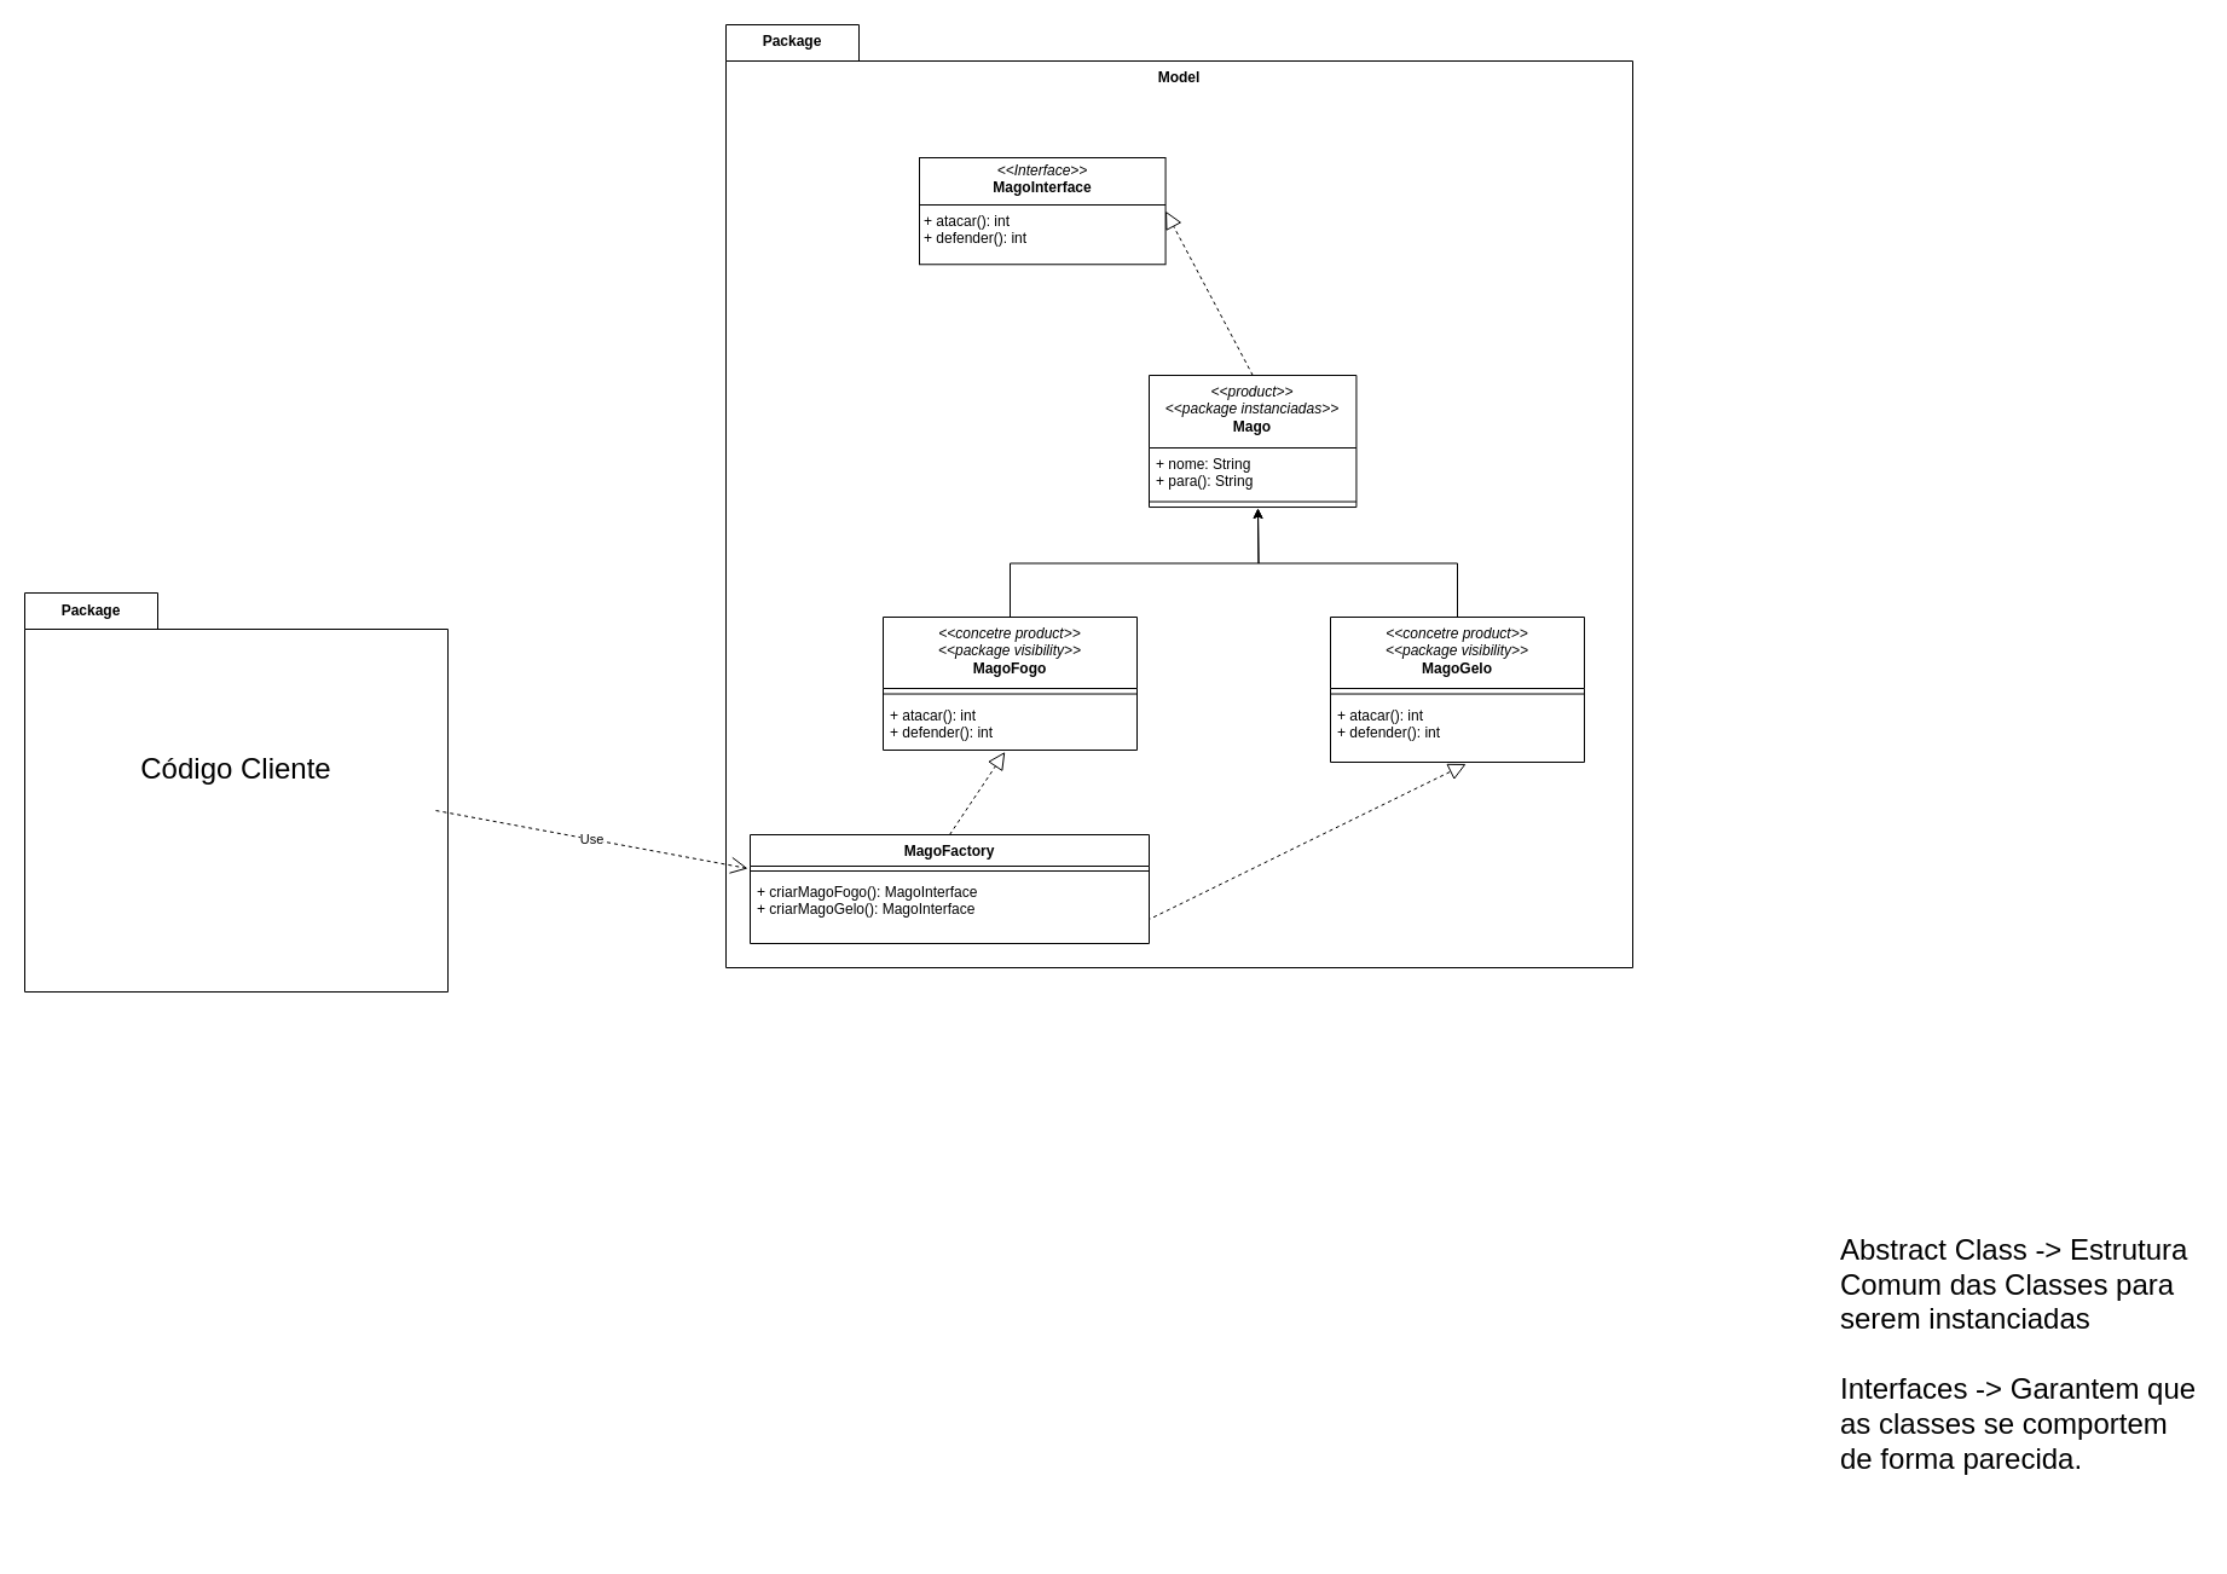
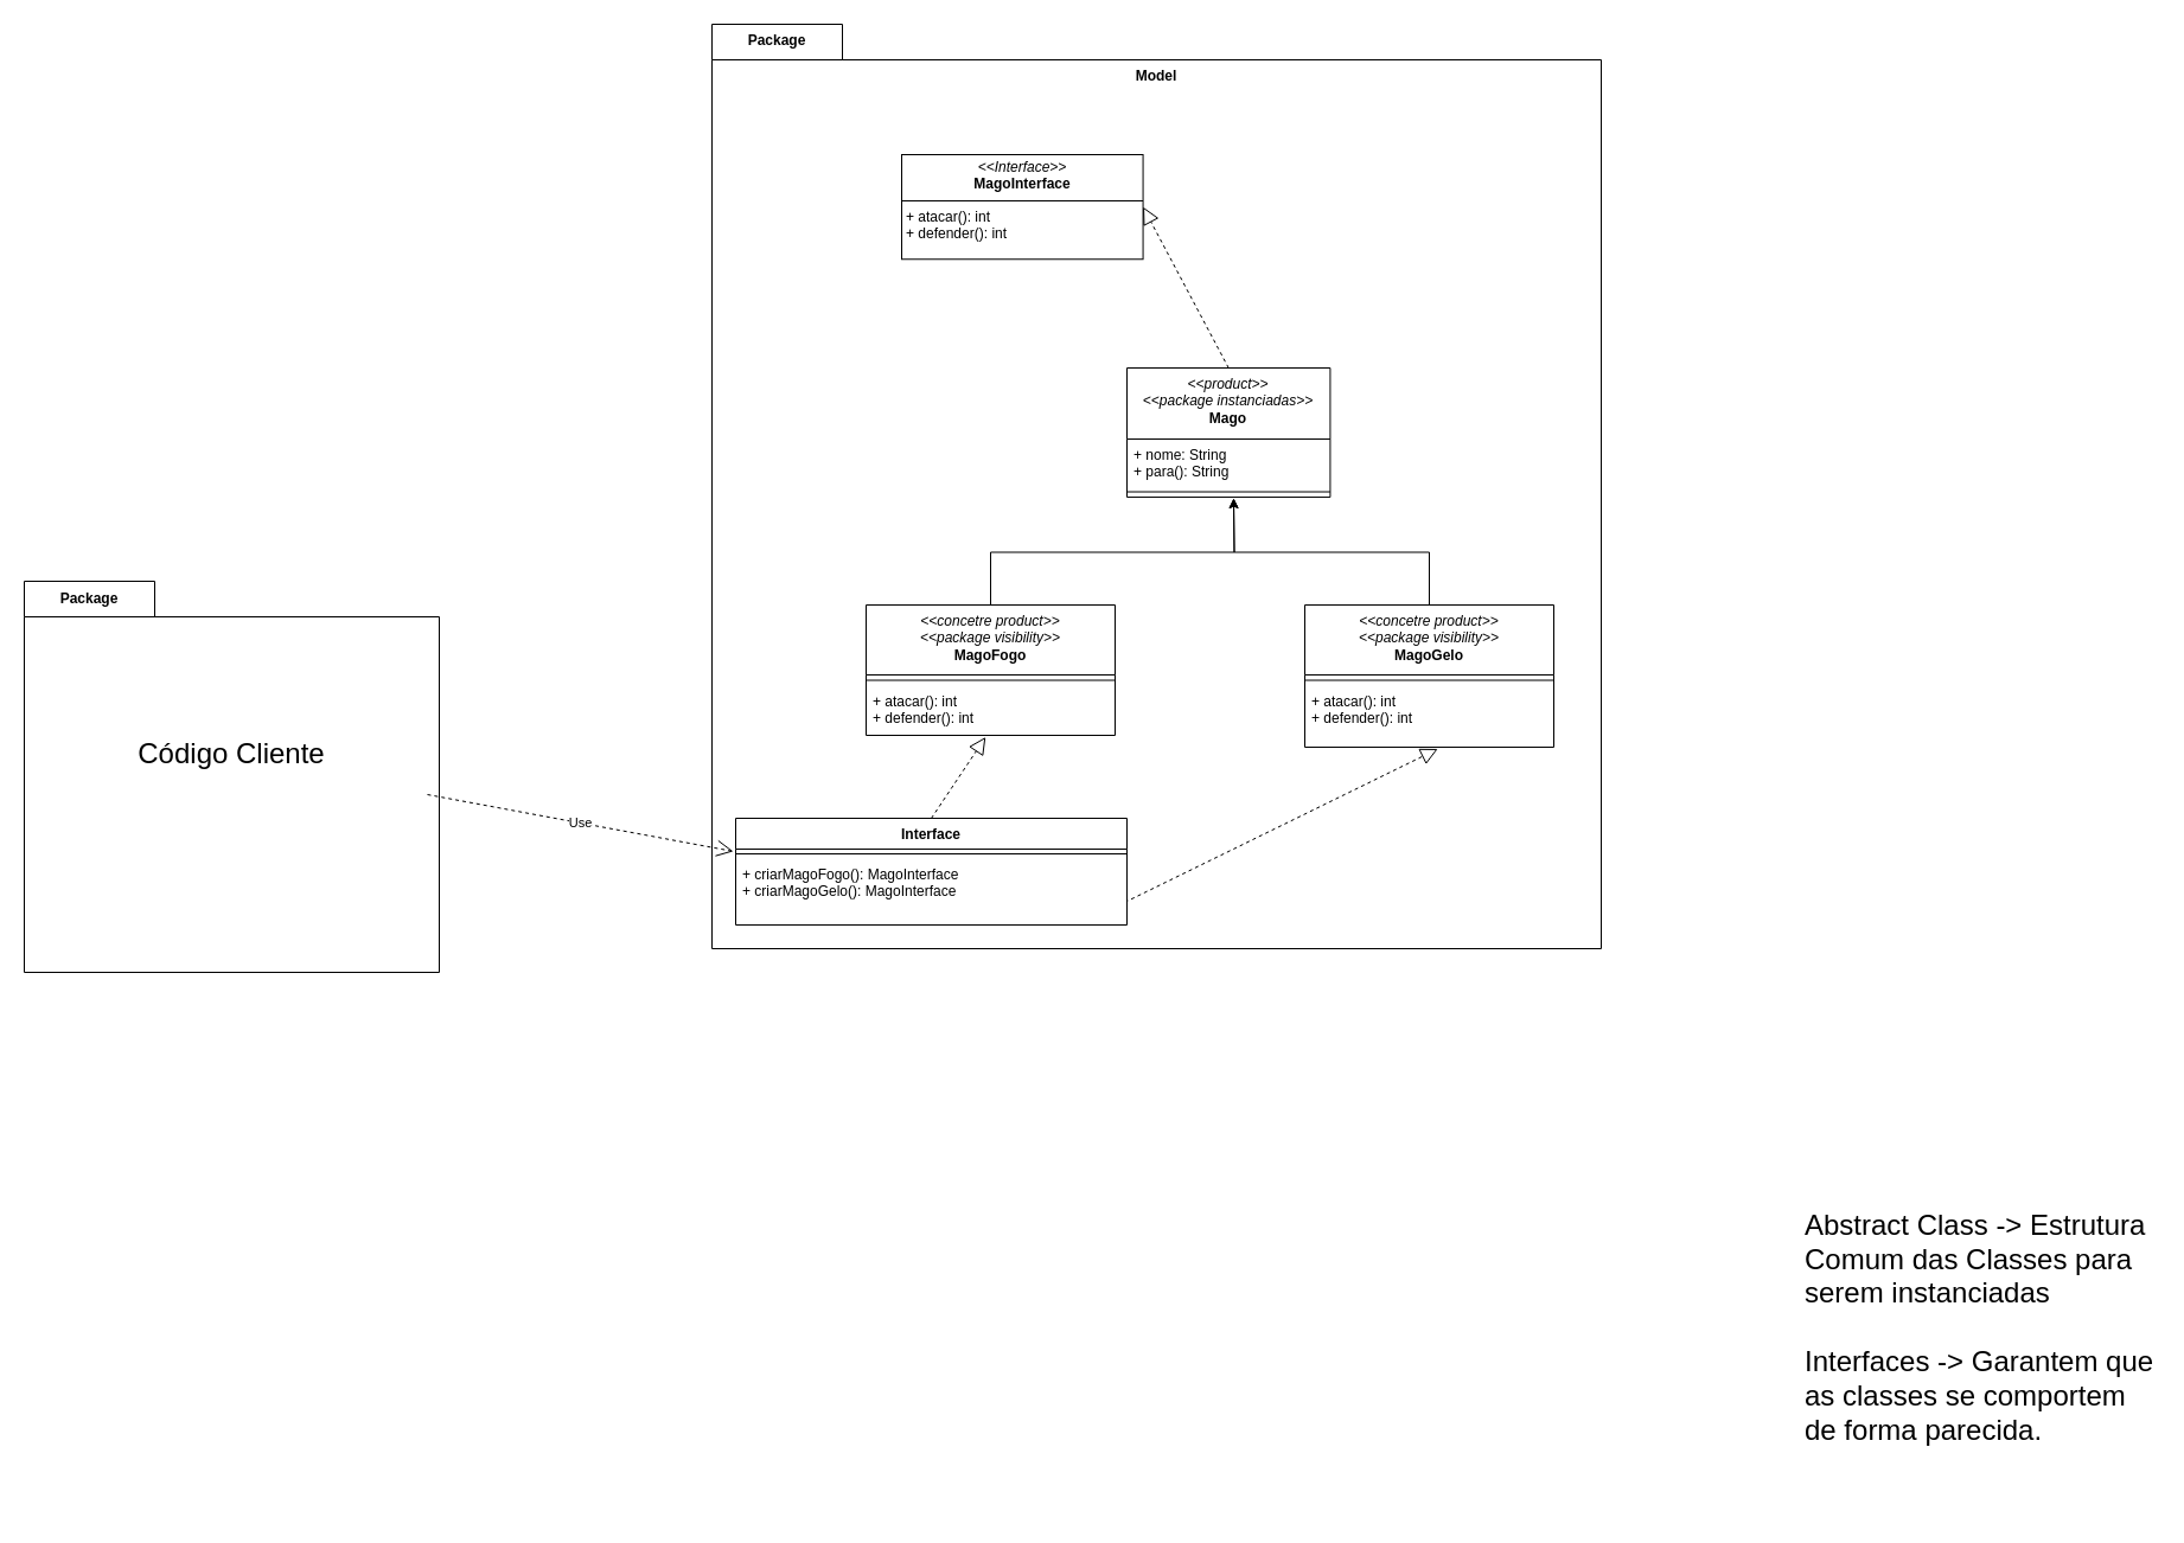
  <mxCell id="0" />
  <mxCell id="1" parent="0" />
  <mxCell id="2" value="Package" style="shape=folder;fontStyle=1;tabWidth=110;tabHeight=30;tabPosition=left;html=1;boundedLbl=1;labelInHeader=1;container=1;collapsible=0;whiteSpace=wrap;verticalAlign=top;" vertex="1" parent="1"><mxGeometry x="600" y="20" width="750" height="780" as="geometry" /></mxCell>
  <mxCell id="3" value="&lt;b&gt;Model&lt;/b&gt;" style="html=1;strokeColor=none;resizeWidth=1;resizeHeight=1;fillColor=none;part=1;connectable=0;allowArrows=0;deletable=0;whiteSpace=wrap;verticalAlign=top;" vertex="1" parent="2"><mxGeometry width="750" height="546" relative="1" as="geometry"><mxPoint y="30" as="offset" /></mxGeometry></mxCell>
  <mxCell id="4" value="&lt;p style=&quot;margin:0px;margin-top:4px;text-align:center;&quot;&gt;&lt;i&gt;&amp;lt;&amp;lt;Interface&amp;gt;&amp;gt;&lt;/i&gt;&lt;br&gt;&lt;b&gt;MagoInterface&lt;/b&gt;&lt;/p&gt;&lt;hr size=&quot;1&quot; style=&quot;border-style:solid;&quot;&gt;&lt;p style=&quot;margin:0px;margin-left:4px;&quot;&gt;+ atacar(): int&lt;br&gt;+ defender(): int&lt;/p&gt;" style="verticalAlign=top;align=left;overflow=fill;html=1;whiteSpace=wrap;" vertex="1" parent="2"><mxGeometry x="160" y="110" width="203.57" height="88.26" as="geometry" /></mxCell>
  <mxCell id="5" style="edgeStyle=orthogonalEdgeStyle;rounded=0;orthogonalLoop=1;jettySize=auto;html=1;exitX=0.5;exitY=0;exitDx=0;exitDy=0;" edge="1" parent="2" source="6"><mxGeometry relative="1" as="geometry"><mxPoint x="440" y="400" as="targetPoint" /></mxGeometry></mxCell>
  <mxCell id="6" value="&lt;div&gt;&lt;div&gt;&lt;i style=&quot;font-weight: 400;&quot;&gt;&amp;lt;&amp;lt;concetre product&amp;gt;&amp;gt;&lt;/i&gt;&lt;b&gt;&lt;br&gt;&lt;/b&gt;&lt;/div&gt;&lt;div&gt;&lt;i style=&quot;font-weight: 400;&quot;&gt;&amp;lt;&amp;lt;package visibility&amp;gt;&amp;gt;&lt;/i&gt;&lt;/div&gt;&lt;b&gt;&lt;/b&gt;&lt;/div&gt;MagoFogo" style="swimlane;fontStyle=1;align=center;verticalAlign=top;childLayout=stackLayout;horizontal=1;startSize=59;horizontalStack=0;resizeParent=1;resizeParentMax=0;resizeLast=0;collapsible=1;marginBottom=0;whiteSpace=wrap;html=1;" vertex="1" parent="2"><mxGeometry x="130" y="490.0" width="210" height="110.003" as="geometry" /></mxCell>
  <mxCell id="7" value="" style="line;strokeWidth=1;fillColor=none;align=left;verticalAlign=middle;spacingTop=-1;spacingLeft=3;spacingRight=3;rotatable=0;labelPosition=right;points=[];portConstraint=eastwest;strokeColor=inherit;" vertex="1" parent="6"><mxGeometry y="59" width="210" height="9.043" as="geometry" /></mxCell>
  <mxCell id="8" value="+ atacar(): int&lt;div&gt;+ defender(): int&lt;/div&gt;" style="text;strokeColor=none;fillColor=none;align=left;verticalAlign=top;spacingLeft=4;spacingRight=4;overflow=hidden;rotatable=0;points=[[0,0.5],[1,0.5]];portConstraint=eastwest;whiteSpace=wrap;html=1;" vertex="1" parent="6"><mxGeometry y="68.043" width="210" height="41.96" as="geometry" /></mxCell>
  <mxCell id="9" value="&lt;div&gt;&lt;i style=&quot;font-weight: 400;&quot;&gt;&amp;lt;&amp;lt;product&amp;gt;&amp;gt;&lt;/i&gt;&lt;b&gt;&lt;br&gt;&lt;/b&gt;&lt;/div&gt;&lt;div&gt;&lt;i style=&quot;font-weight: 400;&quot;&gt;&amp;lt;&amp;lt;package instanciadas&amp;gt;&amp;gt;&lt;/i&gt;&lt;i style=&quot;font-weight: 400;&quot;&gt;&lt;br&gt;&lt;/i&gt;&lt;/div&gt;&lt;b&gt;Mago&lt;/b&gt;" style="swimlane;fontStyle=1;align=center;verticalAlign=top;childLayout=stackLayout;horizontal=1;startSize=60;horizontalStack=0;resizeParent=1;resizeParentMax=0;resizeLast=0;collapsible=1;marginBottom=0;whiteSpace=wrap;html=1;" vertex="1" parent="2"><mxGeometry x="350" y="290" width="171.43" height="109.043" as="geometry" /></mxCell>
  <mxCell id="10" value="+ nome: String&lt;div&gt;+ para(): String&lt;/div&gt;" style="text;strokeColor=none;fillColor=none;align=left;verticalAlign=top;spacingLeft=4;spacingRight=4;overflow=hidden;rotatable=0;points=[[0,0.5],[1,0.5]];portConstraint=eastwest;whiteSpace=wrap;html=1;" vertex="1" parent="9"><mxGeometry y="60" width="171.43" height="40" as="geometry" /></mxCell>
  <mxCell id="11" value="" style="line;strokeWidth=1;fillColor=none;align=left;verticalAlign=middle;spacingTop=-1;spacingLeft=3;spacingRight=3;rotatable=0;labelPosition=right;points=[];portConstraint=eastwest;strokeColor=inherit;" vertex="1" parent="9"><mxGeometry y="100" width="171.43" height="9.043" as="geometry" /></mxCell>
  <mxCell id="12" value="" style="endArrow=block;dashed=1;endFill=0;endSize=12;html=1;rounded=0;exitX=0.5;exitY=0;exitDx=0;exitDy=0;entryX=1;entryY=0.5;entryDx=0;entryDy=0;" edge="1" parent="2" source="9" target="4"><mxGeometry width="160" relative="1" as="geometry"><mxPoint x="400" y="190" as="sourcePoint" /><mxPoint x="560" y="190" as="targetPoint" /></mxGeometry></mxCell>
  <mxCell id="13" style="edgeStyle=orthogonalEdgeStyle;rounded=0;orthogonalLoop=1;jettySize=auto;html=1;exitX=0.5;exitY=0;exitDx=0;exitDy=0;" edge="1" parent="2" source="14"><mxGeometry relative="1" as="geometry"><mxPoint x="440" y="400" as="targetPoint" /></mxGeometry></mxCell>
  <mxCell id="14" value="&lt;div&gt;&lt;div&gt;&lt;i style=&quot;font-weight: 400;&quot;&gt;&amp;lt;&amp;lt;concetre product&amp;gt;&amp;gt;&lt;/i&gt;&lt;b&gt;&lt;br&gt;&lt;/b&gt;&lt;/div&gt;&lt;div&gt;&lt;i style=&quot;font-weight: 400;&quot;&gt;&amp;lt;&amp;lt;package visibility&amp;gt;&amp;gt;&lt;/i&gt;&lt;/div&gt;&lt;b&gt;&lt;/b&gt;&lt;/div&gt;MagoGelo" style="swimlane;fontStyle=1;align=center;verticalAlign=top;childLayout=stackLayout;horizontal=1;startSize=59;horizontalStack=0;resizeParent=1;resizeParentMax=0;resizeLast=0;collapsible=1;marginBottom=0;whiteSpace=wrap;html=1;" vertex="1" parent="2"><mxGeometry x="500" y="490.0" width="210" height="120.003" as="geometry" /></mxCell>
  <mxCell id="15" value="" style="line;strokeWidth=1;fillColor=none;align=left;verticalAlign=middle;spacingTop=-1;spacingLeft=3;spacingRight=3;rotatable=0;labelPosition=right;points=[];portConstraint=eastwest;strokeColor=inherit;" vertex="1" parent="14"><mxGeometry y="59" width="210" height="9.043" as="geometry" /></mxCell>
  <mxCell id="16" value="+ atacar(): int&lt;div&gt;+ defender(): int&lt;/div&gt;" style="text;strokeColor=none;fillColor=none;align=left;verticalAlign=top;spacingLeft=4;spacingRight=4;overflow=hidden;rotatable=0;points=[[0,0.5],[1,0.5]];portConstraint=eastwest;whiteSpace=wrap;html=1;" vertex="1" parent="14"><mxGeometry y="68.043" width="210" height="51.96" as="geometry" /></mxCell>
  <mxCell id="17" value="" style="endArrow=block;dashed=1;endFill=0;endSize=12;html=1;rounded=0;exitX=1;exitY=0.5;exitDx=0;exitDy=0;entryX=0.534;entryY=1.028;entryDx=0;entryDy=0;entryPerimeter=0;" edge="1" parent="2" source="20" target="16"><mxGeometry width="160" relative="1" as="geometry"><mxPoint x="-67.14" y="727.0" as="sourcePoint" /><mxPoint x="482.86" y="656" as="targetPoint" /><Array as="points"><mxPoint x="350" y="740" /></Array></mxGeometry></mxCell>
- <mxCell id="18" value="MagoFactory" style="swimlane;fontStyle=1;align=center;verticalAlign=top;childLayout=stackLayout;horizontal=1;startSize=26;horizontalStack=0;resizeParent=1;resizeParentMax=0;resizeLast=0;collapsible=1;marginBottom=0;whiteSpace=wrap;html=1;" vertex="1" parent="2"><mxGeometry x="20" y="670" width="330" height="90" as="geometry" /></mxCell>
+ <mxCell id="18" value="Interface" style="swimlane;fontStyle=1;align=center;verticalAlign=top;childLayout=stackLayout;horizontal=1;startSize=26;horizontalStack=0;resizeParent=1;resizeParentMax=0;resizeLast=0;collapsible=1;marginBottom=0;whiteSpace=wrap;html=1;" vertex="1" parent="2"><mxGeometry x="20" y="670" width="330" height="90" as="geometry" /></mxCell>
  <mxCell id="19" value="" style="line;strokeWidth=1;fillColor=none;align=left;verticalAlign=middle;spacingTop=-1;spacingLeft=3;spacingRight=3;rotatable=0;labelPosition=right;points=[];portConstraint=eastwest;strokeColor=inherit;" vertex="1" parent="18"><mxGeometry y="26" width="330" height="8" as="geometry" /></mxCell>
  <mxCell id="20" value="+ criarMagoFogo():&amp;nbsp;&lt;span style=&quot;text-align: center;&quot;&gt;MagoInterface&lt;/span&gt;&lt;div&gt;+ criarMagoGelo():&amp;nbsp;&lt;span style=&quot;text-align: center;&quot;&gt;MagoInterface&lt;/span&gt;&lt;/div&gt;" style="text;strokeColor=none;fillColor=none;align=left;verticalAlign=top;spacingLeft=4;spacingRight=4;overflow=hidden;rotatable=0;points=[[0,0.5],[1,0.5]];portConstraint=eastwest;whiteSpace=wrap;html=1;" vertex="1" parent="18"><mxGeometry y="34" width="330" height="56" as="geometry" /></mxCell>
  <mxCell id="21" value="" style="endArrow=block;dashed=1;endFill=0;endSize=12;html=1;rounded=0;entryX=0.48;entryY=1.035;entryDx=0;entryDy=0;exitX=0.5;exitY=0;exitDx=0;exitDy=0;entryPerimeter=0;" edge="1" parent="2" source="18" target="8"><mxGeometry width="160" relative="1" as="geometry"><mxPoint x="-100" y="699.38" as="sourcePoint" /><mxPoint x="140" y="604.996" as="targetPoint" /></mxGeometry></mxCell>
  <mxCell id="22" value="Package" style="shape=folder;fontStyle=1;tabWidth=110;tabHeight=30;tabPosition=left;html=1;boundedLbl=1;labelInHeader=1;container=1;collapsible=0;whiteSpace=wrap;" vertex="1" parent="1"><mxGeometry x="20" y="490" width="350" height="330" as="geometry" /></mxCell>
  <mxCell id="23" value="&lt;font style=&quot;font-size: 24px;&quot;&gt;Código Cliente&lt;/font&gt;" style="html=1;strokeColor=none;resizeWidth=1;resizeHeight=1;fillColor=none;part=1;connectable=0;allowArrows=0;deletable=0;whiteSpace=wrap;" vertex="1" parent="22"><mxGeometry width="350" height="231" relative="1" as="geometry"><mxPoint y="30" as="offset" /></mxGeometry></mxCell>
  <mxCell id="24" value="Use" style="endArrow=open;endSize=12;dashed=1;html=1;rounded=0;entryX=-0.006;entryY=-0.109;entryDx=0;entryDy=0;entryPerimeter=0;" edge="1" parent="22" target="20"><mxGeometry width="160" relative="1" as="geometry"><mxPoint x="340" y="180" as="sourcePoint" /><mxPoint x="500" y="180" as="targetPoint" /></mxGeometry></mxCell>
  <mxCell id="25" value="&lt;font style=&quot;font-size: 24px;&quot;&gt;Abstract Class -&amp;gt; Estrutura Comum das Classes para serem instanciadas&lt;/font&gt;&lt;div&gt;&lt;font style=&quot;font-size: 24px;&quot;&gt;&lt;br&gt;&lt;/font&gt;&lt;/div&gt;&lt;div&gt;&lt;font style=&quot;font-size: 24px;&quot;&gt;Interfaces -&amp;gt; Garantem que as classes se comportem de forma parecida.&lt;/font&gt;&lt;/div&gt;" style="text;html=1;align=left;verticalAlign=middle;whiteSpace=wrap;rounded=0;" vertex="1" parent="1"><mxGeometry x="1520" y="960" width="300" height="320" as="geometry" /></mxCell>
